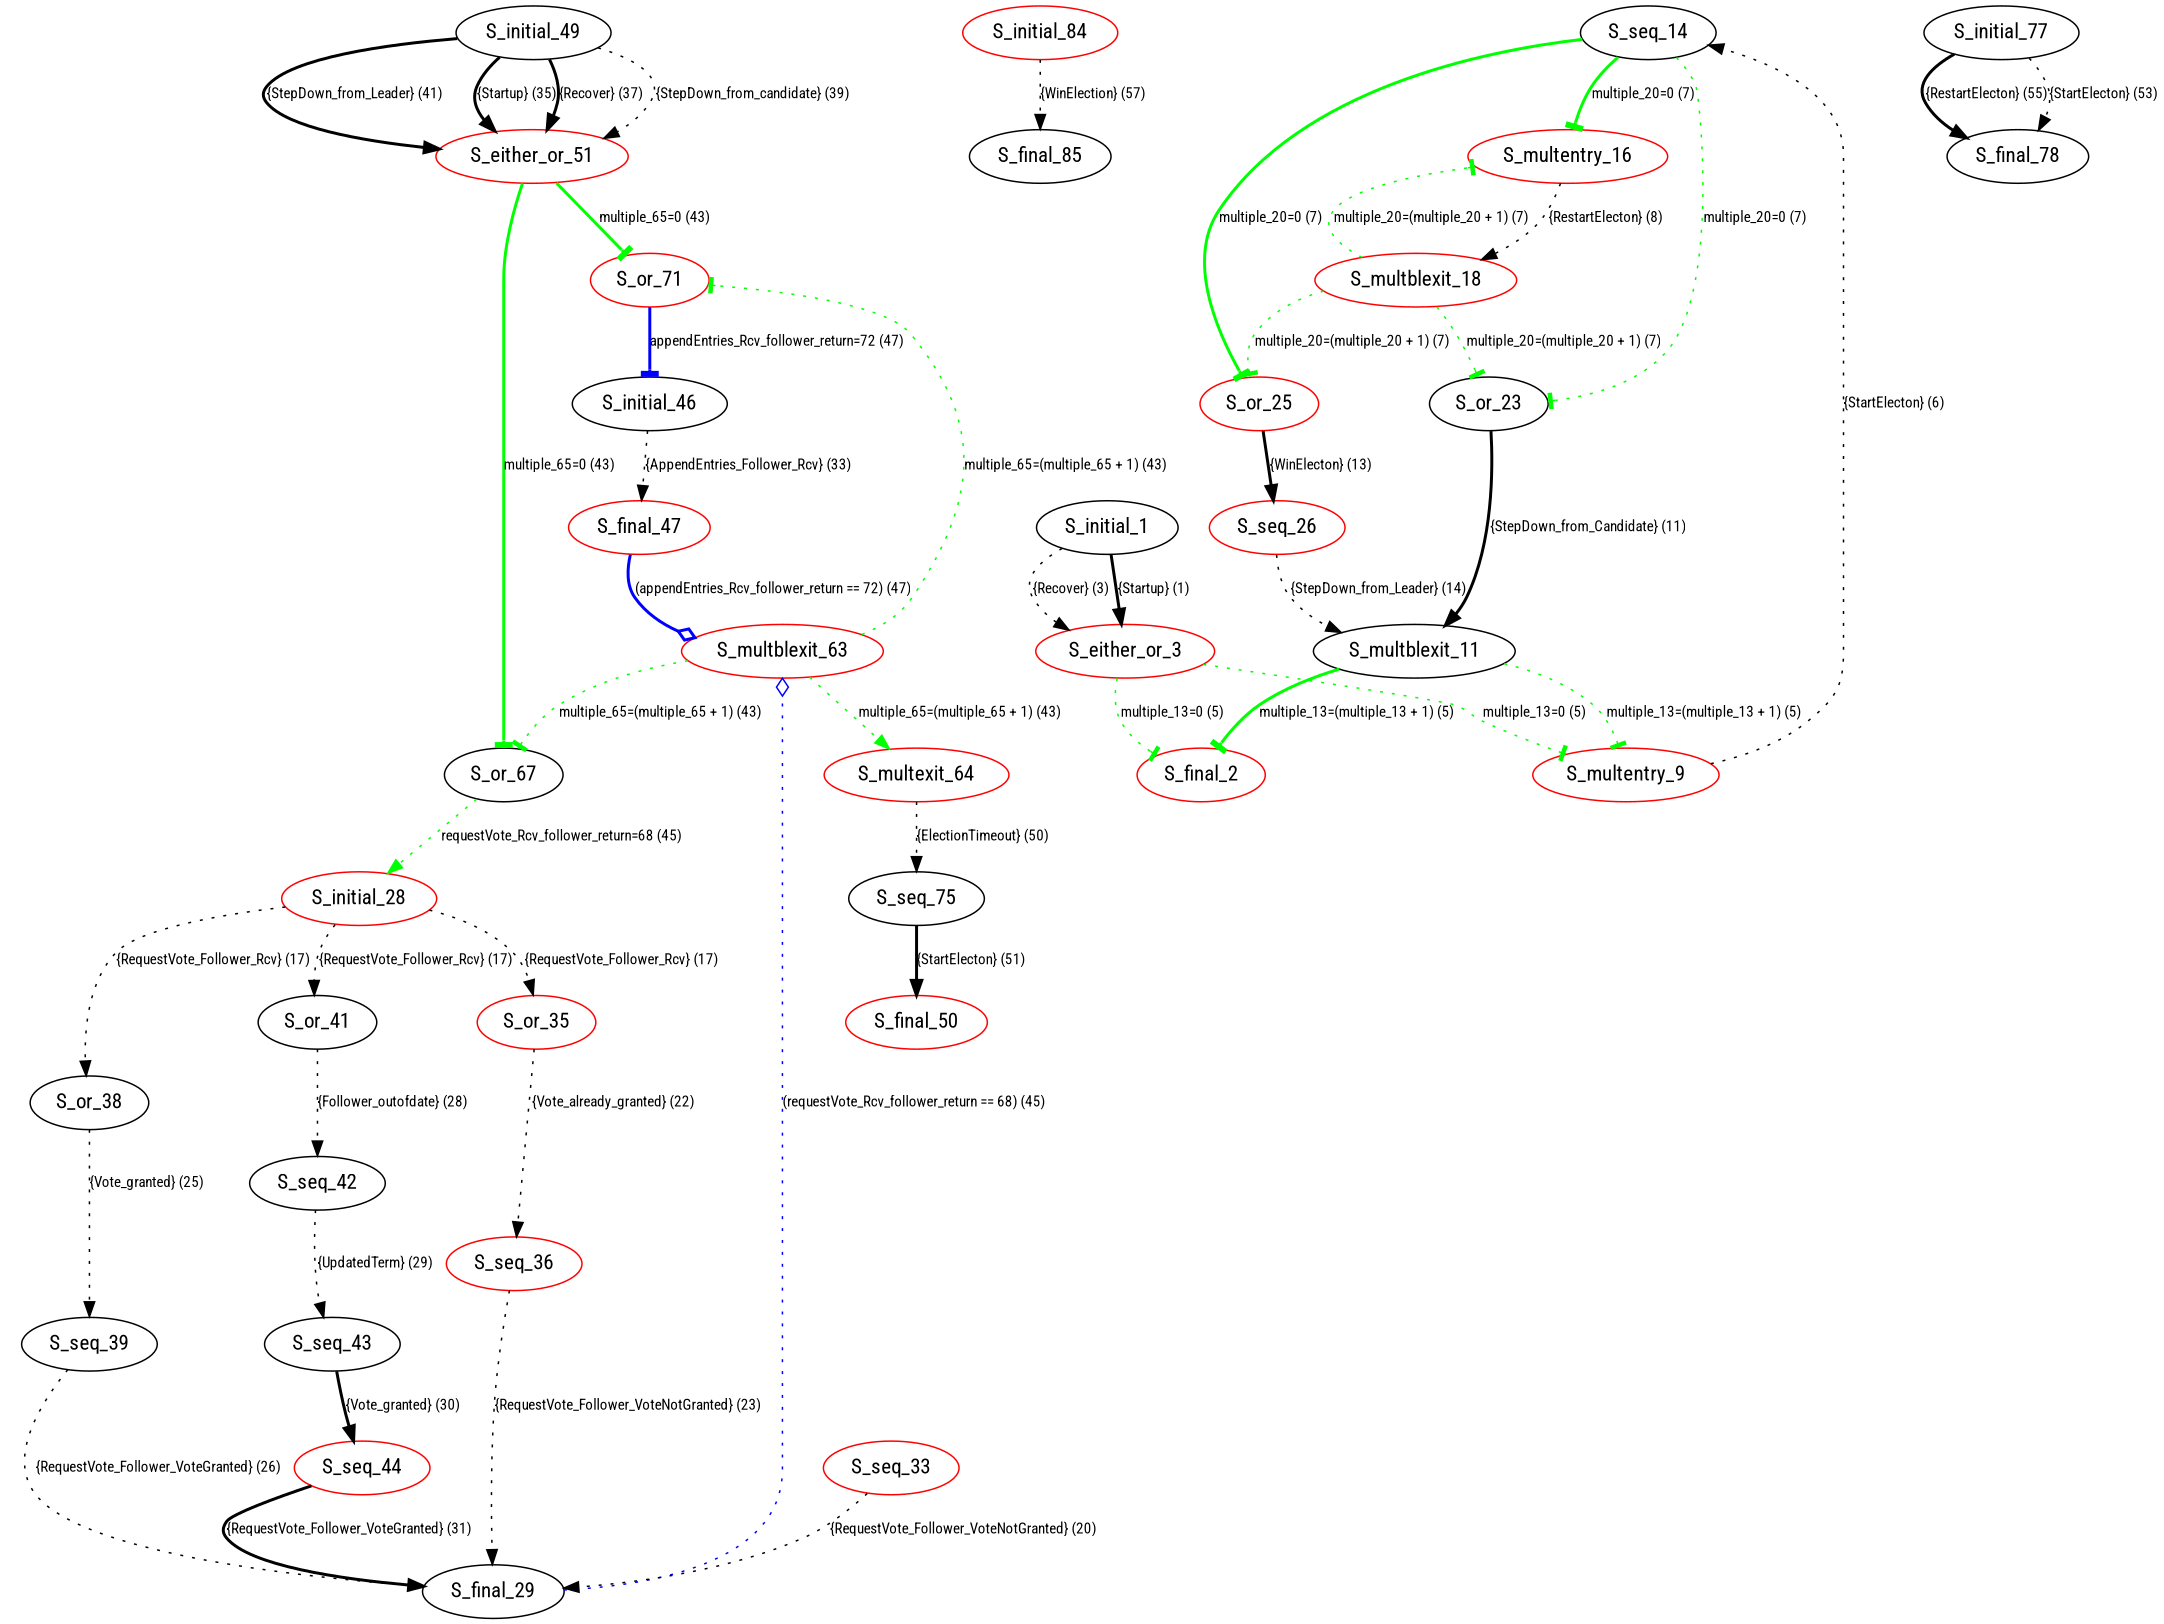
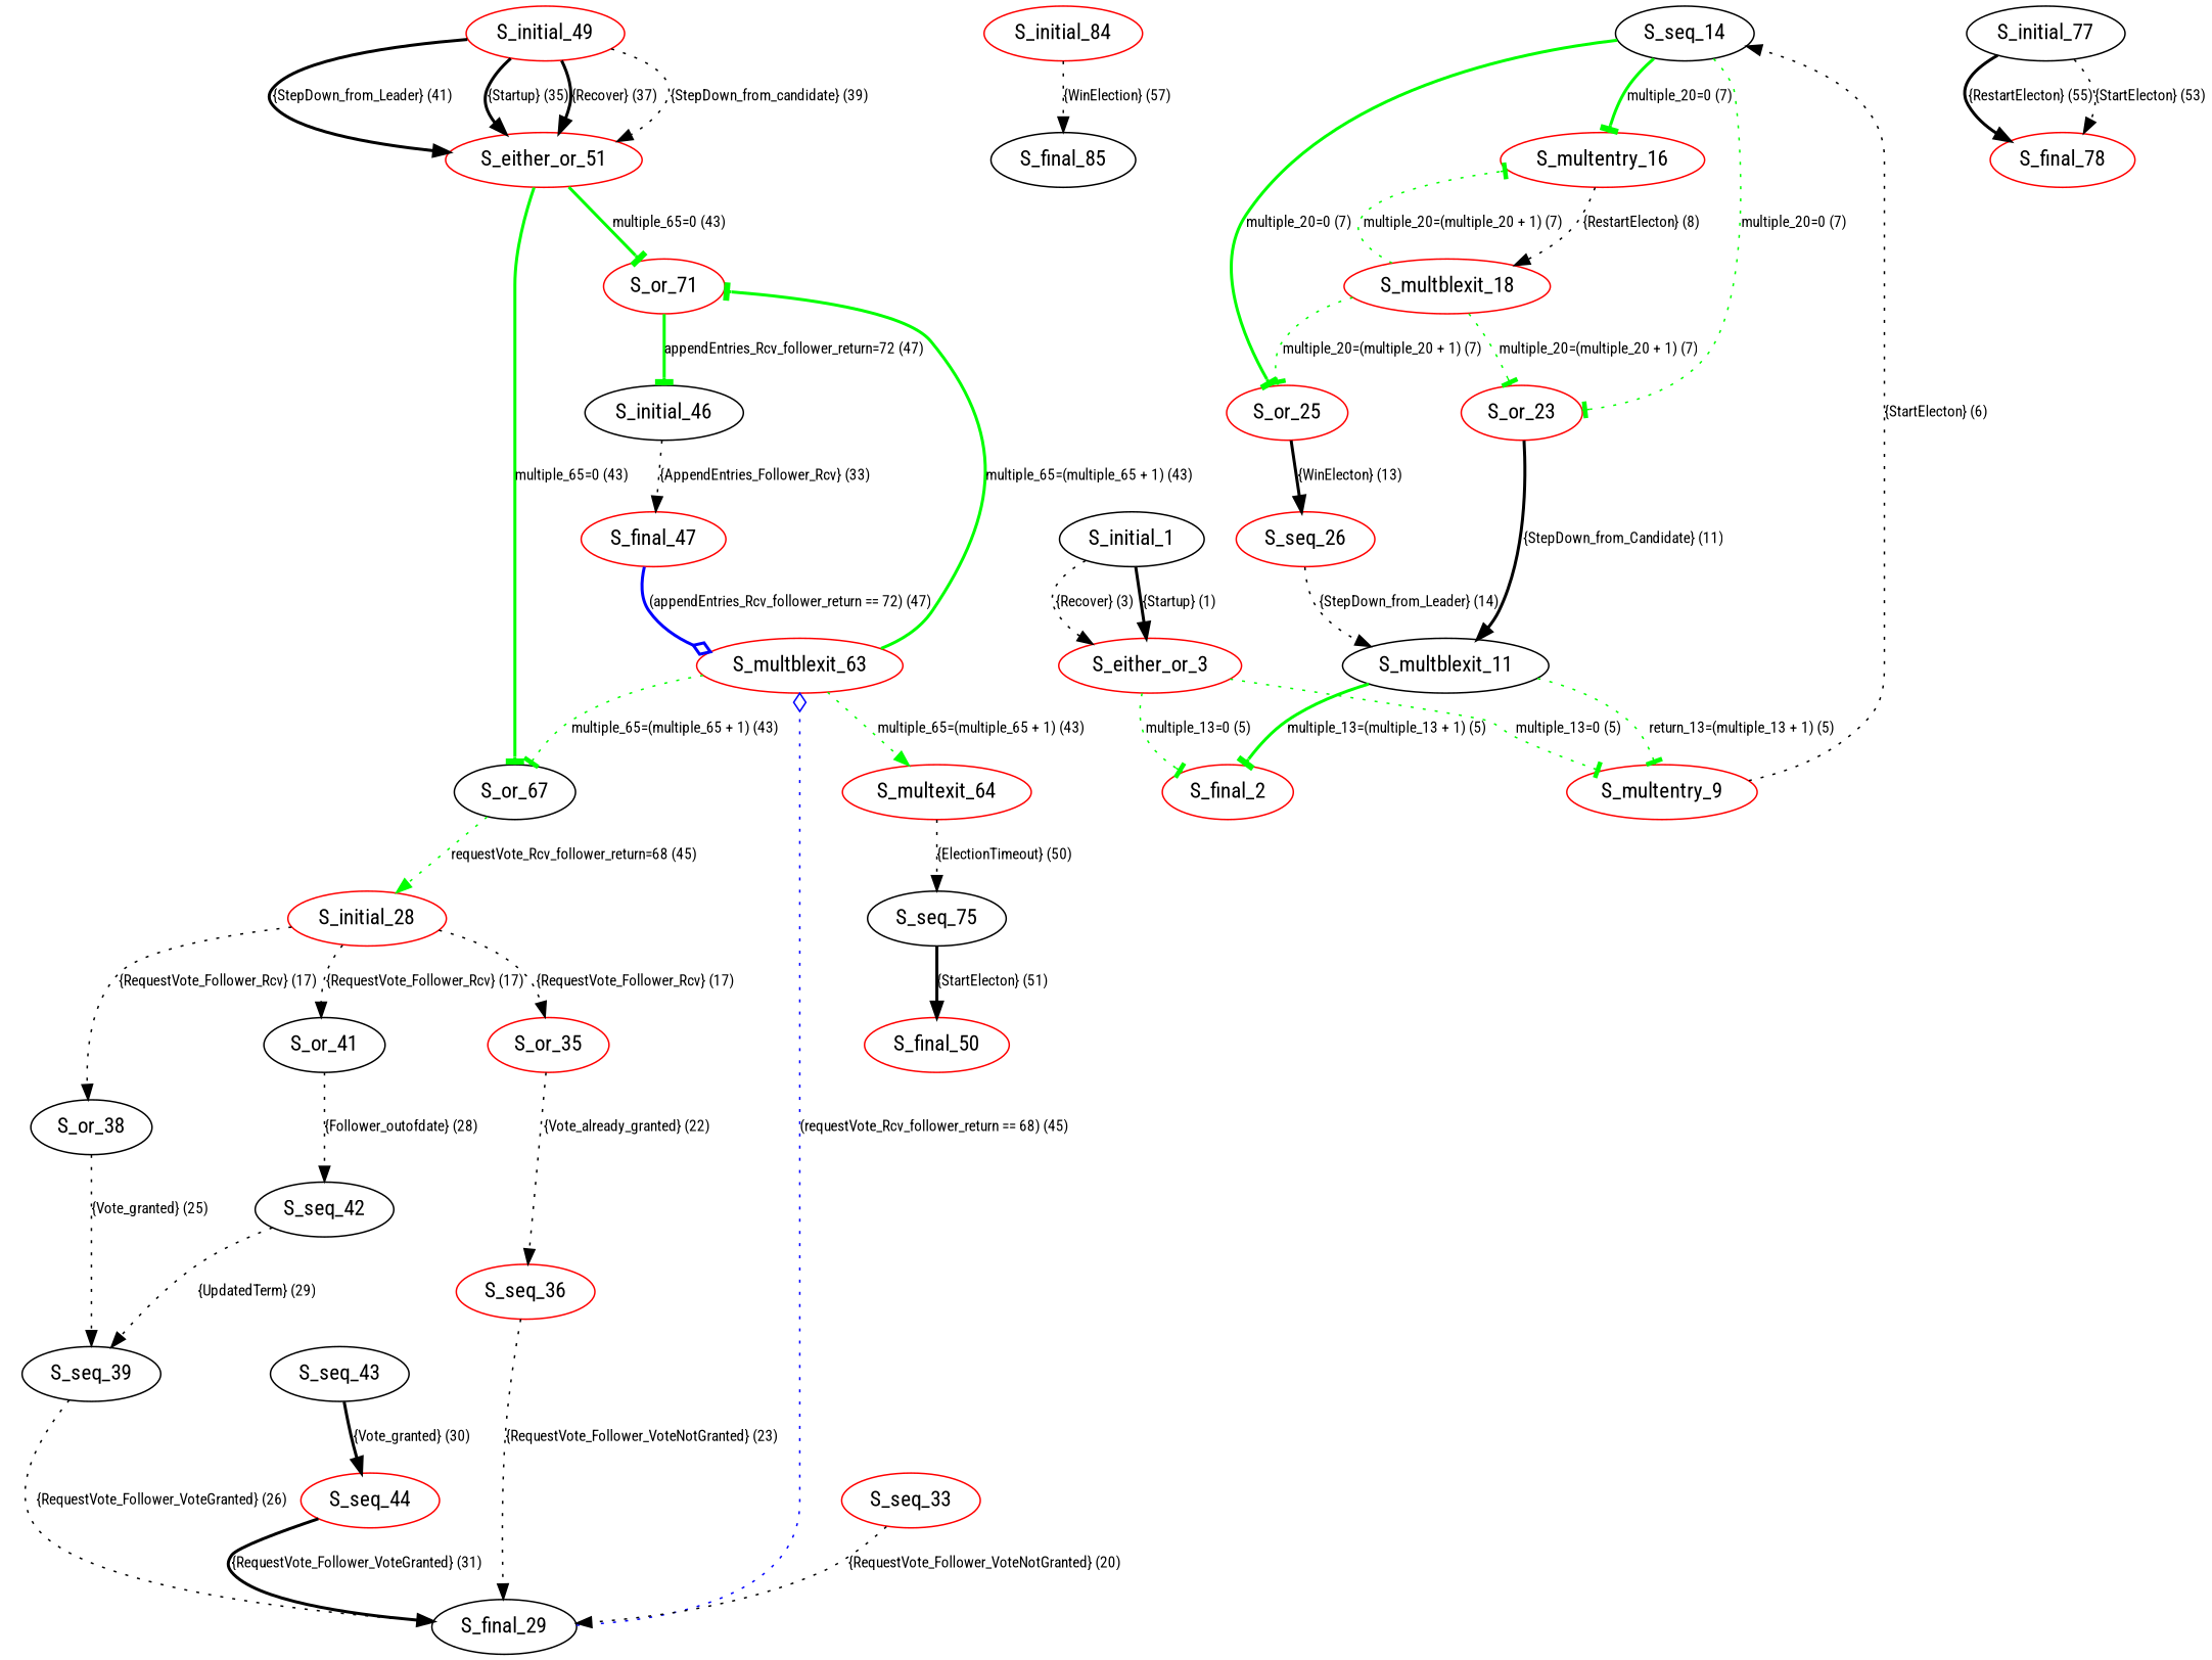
  digraph {
    fontname="Roboto Condensed"
    node [color=red fontname="Roboto Condensed"]
    edge [fontname="Roboto Condensed" fontsize=10 style=dotted]
    S_or_71
    S_initial_46 [color=black]
    S_multexit_64
    S_seq_75 [color=black]
    S_final_50
-   S_initial_49 [color=black]
+   S_initial_49
    S_either_or_51
    S_or_67 [color=black]
    S_initial_28
    S_multblexit_63
    S_initial_84
    S_final_85 [color=black]
    S_or_41 [color=black]
    S_or_38 [color=black]
    S_or_35
    S_seq_44
    S_final_29 [color=black]
    S_seq_43 [color=black]
    S_seq_42 [color=black]
    S_seq_39 [color=black]
    S_seq_36
    S_seq_33
    S_seq_14 [color=black]
    S_multentry_16
    S_or_25
-   S_or_23 [color=black]
+   S_or_23
    S_multblexit_18
    S_seq_26
    S_multblexit_11 [color=black]
    S_multentry_9
    S_final_2
    S_either_or_3
    S_initial_1 [color=black]
    S_final_47
    S_initial_77 [color=black]
-   S_final_78 [color=black]
+   S_final_78
    subgraph sub_1 {
      S_or_71
      S_initial_46
      S_multexit_64
      S_seq_75
      S_final_50
      S_initial_49
      S_either_or_51
      S_or_67
      S_initial_28
      S_multblexit_63
    }
    subgraph sub_2 {
      S_initial_84
      S_final_85
    }
    subgraph sub_3 {
      S_initial_28
      S_multblexit_63
      S_or_41
      S_or_38
      S_or_35
      S_seq_44
      S_final_29
      S_seq_43
      S_seq_42
      S_seq_39
      S_seq_36
      S_seq_33
    }
    subgraph sub_4 {
      S_seq_14
      S_multentry_16
      S_or_25
      S_or_23
      S_multblexit_18
      S_seq_26
      S_multblexit_11
      S_multentry_9
      S_final_2
      S_either_or_3
      S_initial_1
    }
    subgraph sub_5 {
      S_initial_46
      S_multblexit_63
      S_final_47
    }
    subgraph sub_6 {
      S_initial_77
      S_final_78
    }
-   S_or_71 -> S_initial_46 [arrowhead=tee color=blue label="appendEntries_Rcv_follower_return=72 (47)" style=bold]
+   S_or_71 -> S_initial_46 [arrowhead=tee color=green label="appendEntries_Rcv_follower_return=72 (47)" style=bold]
    S_initial_46 -> S_final_47 [label="{AppendEntries_Follower_Rcv} (33)"]
    S_multexit_64 -> S_seq_75 [label="{ElectionTimeout} (50)"]
    S_seq_75 -> S_final_50 [label="{StartElecton} (51)" style=bold]
    S_initial_49 -> S_either_or_51 [label="{StepDown_from_Leader} (41)" style=bold]
    S_initial_49 -> S_either_or_51 [label="{Startup} (35)" style=bold]
    S_initial_49 -> S_either_or_51 [label="{Recover} (37)" style=bold]
    S_initial_49 -> S_either_or_51 [label="{StepDown_from_candidate} (39)"]
    S_either_or_51 -> S_or_71 [arrowhead=tee color=green label="multiple_65=0 (43)" style=bold]
    S_either_or_51 -> S_or_67 [arrowhead=tee color=green label="multiple_65=0 (43)" style=bold]
    S_or_67 -> S_initial_28 [arrowhead=normal color=green label="requestVote_Rcv_follower_return=68 (45)"]
    S_initial_28 -> S_or_41 [label="{RequestVote_Follower_Rcv} (17)"]
    S_initial_28 -> S_or_38 [label="{RequestVote_Follower_Rcv} (17)"]
    S_initial_28 -> S_or_35 [label="{RequestVote_Follower_Rcv} (17)"]
-   S_multblexit_63 -> S_or_71 [arrowhead=tee color=green label="multiple_65=(multiple_65 + 1) (43)"]
+   S_multblexit_63 -> S_or_71 [arrowhead=tee color=green label="multiple_65=(multiple_65 + 1) (43)" style=bold]
    S_multblexit_63 -> S_multexit_64 [arrowhead=normal color=green label="multiple_65=(multiple_65 + 1) (43)"]
    S_multblexit_63 -> S_or_67 [arrowhead=tee color=green label="multiple_65=(multiple_65 + 1) (43)"]
    S_initial_84 -> S_final_85 [label="{WinElection} (57)"]
    S_or_41 -> S_seq_42 [label="{Follower_outofdate} (28)"]
    S_or_38 -> S_seq_39 [label="{Vote_granted} (25)"]
    S_or_35 -> S_seq_36 [label="{Vote_already_granted} (22)"]
    S_seq_44 -> S_final_29 [label="{RequestVote_Follower_VoteGranted} (31)" style=bold]
    S_final_29 -> S_multblexit_63 [arrowhead=odiamond color=blue label="(requestVote_Rcv_follower_return == 68) (45)"]
    S_seq_43 -> S_seq_44 [label="{Vote_granted} (30)" style=bold]
-   S_seq_42 -> S_seq_43 [label="{UpdatedTerm} (29)"]
+   S_seq_42 -> S_seq_39 [label="{UpdatedTerm} (29)"]
    S_seq_39 -> S_final_29 [label="{RequestVote_Follower_VoteGranted} (26)"]
    S_seq_36 -> S_final_29 [label="{RequestVote_Follower_VoteNotGranted} (23)"]
    S_seq_33 -> S_final_29 [label="{RequestVote_Follower_VoteNotGranted} (20)"]
    S_seq_14 -> S_multentry_16 [arrowhead=tee color=green label="multiple_20=0 (7)" style=bold]
    S_seq_14 -> S_or_25 [arrowhead=tee color=green label="multiple_20=0 (7)" style=bold]
    S_seq_14 -> S_or_23 [arrowhead=tee color=green label="multiple_20=0 (7)"]
    S_multentry_16 -> S_multblexit_18 [label="{RestartElecton} (8)"]
    S_or_25 -> S_seq_26 [label="{WinElecton} (13)" style=bold]
    S_or_23 -> S_multblexit_11 [label="{StepDown_from_Candidate} (11)" style=bold]
    S_multblexit_18 -> S_multentry_16 [arrowhead=tee color=green label="multiple_20=(multiple_20 + 1) (7)"]
    S_multblexit_18 -> S_or_25 [arrowhead=tee color=green label="multiple_20=(multiple_20 + 1) (7)"]
    S_multblexit_18 -> S_or_23 [arrowhead=tee color=green label="multiple_20=(multiple_20 + 1) (7)"]
    S_seq_26 -> S_multblexit_11 [label="{StepDown_from_Leader} (14)"]
-   S_multblexit_11 -> S_multentry_9 [arrowhead=tee color=green label="multiple_13=(multiple_13 + 1) (5)"]
+   S_multblexit_11 -> S_multentry_9 [arrowhead=tee color=green label="return_13=(multiple_13 + 1) (5)"]
    S_multblexit_11 -> S_final_2 [arrowhead=tee color=green label="multiple_13=(multiple_13 + 1) (5)" style=bold]
    S_multentry_9 -> S_seq_14 [label="{StartElecton} (6)"]
    S_either_or_3 -> S_multentry_9 [arrowhead=tee color=green label="multiple_13=0 (5)"]
    S_either_or_3 -> S_final_2 [arrowhead=tee color=green label="multiple_13=0 (5)"]
    S_initial_1 -> S_either_or_3 [label="{Startup} (1)" style=bold]
    S_initial_1 -> S_either_or_3 [label="{Recover} (3)"]
    S_final_47 -> S_multblexit_63 [arrowhead=odiamond color=blue label="(appendEntries_Rcv_follower_return == 72) (47)" style=bold]
    S_initial_77 -> S_final_78 [label="{RestartElecton} (55)" style=bold]
    S_initial_77 -> S_final_78 [label="{StartElecton} (53)"]
  }
